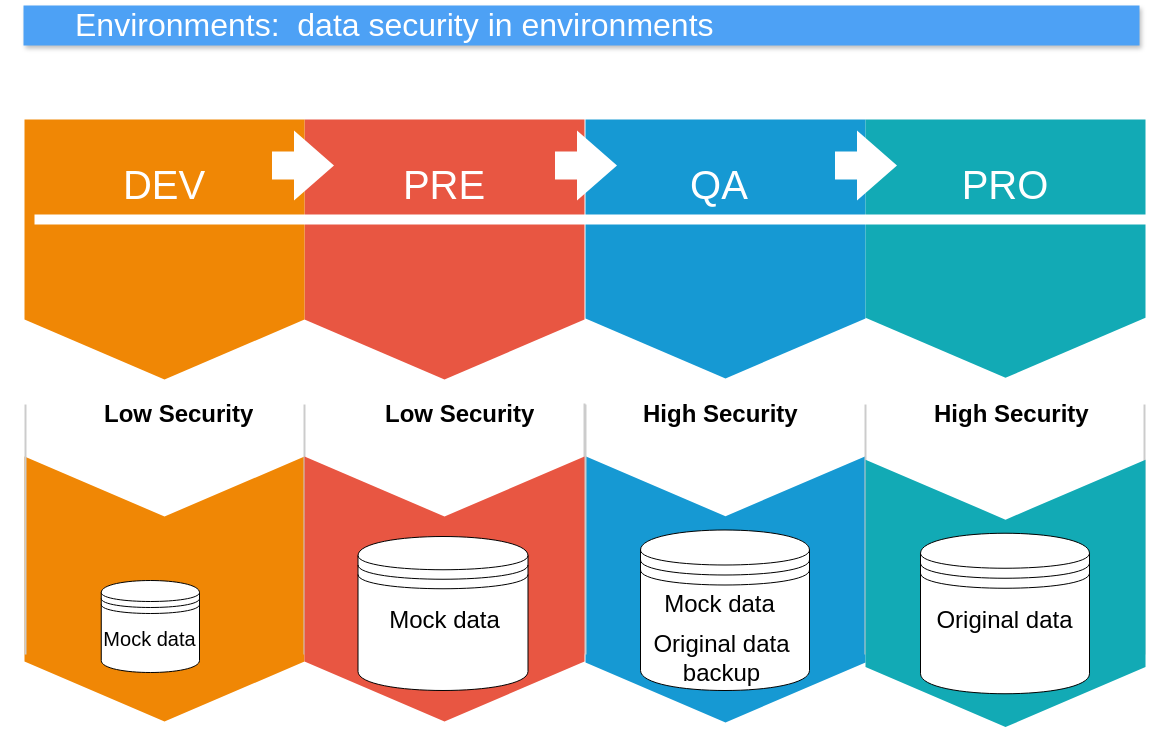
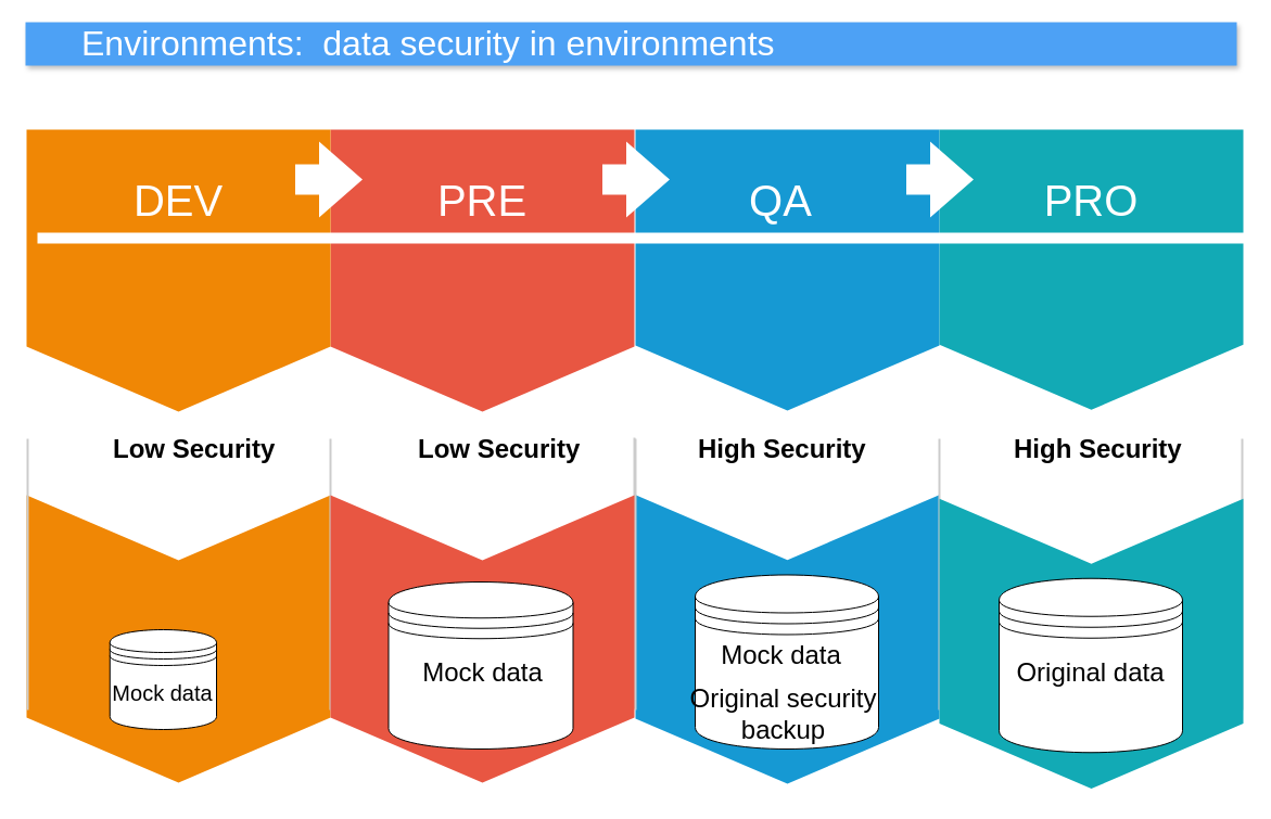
  <mxCell id="0" />
  <mxCell id="1" style="" parent="0" />
  <mxCell id="2" value="" style="html=1;shadow=0;dashed=0;align=center;verticalAlign=middle;shape=mxgraph.arrows2.arrow;dy=0;dx=60;notch=60;rounded=1;strokeWidth=1;fillColor=#1699D3;fontSize=30;rotation=90;strokeColor=none;" vertex="1" parent="1"><mxGeometry x="591.88" y="448.88" width="266.25" height="280" as="geometry" /></mxCell>
  <mxCell id="3" value="" style="shape=datastore;whiteSpace=wrap;html=1;" vertex="1" parent="1"><mxGeometry x="640" y="529.5" width="169" height="160.5" as="geometry" /></mxCell>
  <mxCell id="4" value="" style="html=1;shadow=0;dashed=0;align=center;verticalAlign=middle;shape=mxgraph.arrows2.arrow;dy=0;dx=60;notch=60;rounded=1;strokeWidth=1;fillColor=#F08705;fontSize=30;rotation=90;strokeColor=none;" vertex="1" parent="1"><mxGeometry x="31.5" y="448.5" width="265" height="280" as="geometry" /></mxCell>
  <mxCell id="5" value="" style="shape=datastore;whiteSpace=wrap;html=1;" vertex="1" parent="1"><mxGeometry x="100.75" y="580" width="98.25" height="92" as="geometry" /></mxCell>
- <mxCell id="6" value="&lt;font style=&quot;font-size: 32px&quot;&gt;Environments:&amp;nbsp;&amp;nbsp;&lt;span class=&quot;tlid-translation translation&quot; lang=&quot;en&quot;&gt;data security in environments&lt;/span&gt;&lt;/font&gt;" style="fillColor=#4DA1F5;strokeColor=none;shadow=1;gradientColor=none;fontSize=14;align=left;spacingLeft=50;fontColor=#ffffff;html=1;" parent="1" vertex="1"><mxGeometry x="23" y="5" width="1116" height="40" as="geometry" /></mxCell>
+ <mxCell id="6" value="&lt;font style=&quot;font-size: 32px&quot;&gt;Environments:&amp;nbsp;&amp;nbsp;&lt;span class=&quot;tlid-translation translation&quot; lang=&quot;en&quot;&gt;data security in environments&lt;/span&gt;&lt;/font&gt;" style="fillColor=#4DA1F5;strokeColor=none;shadow=1;gradientColor=none;fontSize=14;align=left;spacingLeft=50;fontColor=#ffffff;html=1;" parent="1" vertex="1"><mxGeometry x="23" y="20" width="1116" height="40" as="geometry" /></mxCell>
  <mxCell id="7" value="" style="line;strokeWidth=2;direction=south;html=1;rounded=0;shadow=0;dashed=0;fillColor=none;fontFamily=Lucida Console;fontSize=14;align=left;strokeColor=#CCCCCC;" vertex="1" parent="1"><mxGeometry x="1139" y="404" width="10" height="250" as="geometry" /></mxCell>
  <mxCell id="8" value="" style="line;strokeWidth=2;direction=south;html=1;rounded=0;shadow=0;dashed=0;fillColor=none;fontFamily=Lucida Console;fontSize=14;align=left;strokeColor=#CCCCCC;" vertex="1" parent="1"><mxGeometry x="860" y="404" width="10" height="250" as="geometry" /></mxCell>
  <mxCell id="9" value="" style="line;strokeWidth=2;direction=south;html=1;rounded=0;shadow=0;dashed=0;fillColor=none;fontFamily=Lucida Console;fontSize=14;align=left;strokeColor=#CCCCCC;" vertex="1" parent="1"><mxGeometry x="580" y="404" width="10" height="250" as="geometry" /></mxCell>
  <mxCell id="10" value="" style="line;strokeWidth=2;direction=south;html=1;rounded=0;shadow=0;dashed=0;fillColor=none;fontFamily=Lucida Console;fontSize=14;align=left;strokeColor=#CCCCCC;" vertex="1" parent="1"><mxGeometry x="579" y="403" width="10" height="250" as="geometry" /></mxCell>
  <mxCell id="11" value="" style="line;strokeWidth=2;direction=south;html=1;rounded=0;shadow=0;dashed=0;fillColor=none;fontFamily=Lucida Console;fontSize=14;align=left;strokeColor=#CCCCCC;" vertex="1" parent="1"><mxGeometry x="299" y="404" width="10" height="250" as="geometry" /></mxCell>
  <mxCell id="12" value="" style="line;strokeWidth=2;direction=south;html=1;rounded=0;shadow=0;dashed=0;fillColor=none;fontFamily=Lucida Console;fontSize=14;align=left;strokeColor=#CCCCCC;" vertex="1" parent="1"><mxGeometry x="20" y="404" width="10" height="250" as="geometry" /></mxCell>
  <mxCell id="13" value="" style="html=1;shadow=0;dashed=0;align=center;verticalAlign=middle;shape=mxgraph.arrows2.arrow;dy=0;dx=60;notch=0;rounded=1;strokeWidth=1;fillColor=#E85642;fontSize=30;rotation=90;strokeColor=none;" vertex="1" parent="1"><mxGeometry x="314" y="109" width="260" height="280" as="geometry" /></mxCell>
  <mxCell id="14" value="" style="html=1;shadow=0;dashed=0;align=center;verticalAlign=middle;shape=mxgraph.arrows2.arrow;dy=0;dx=60;notch=0;rounded=1;strokeWidth=1;fillColor=#f08705;fontSize=30;rotation=90;strokeColor=none;" vertex="1" parent="1"><mxGeometry x="34" y="109" width="260" height="280" as="geometry" /></mxCell>
  <mxCell id="15" value="" style="html=1;shadow=0;dashed=0;align=center;verticalAlign=middle;shape=mxgraph.arrows2.arrow;dy=0;dx=60;notch=0;rounded=1;strokeWidth=1;fillColor=#1699D3;fontSize=30;rotation=90;strokeColor=none;" vertex="1" parent="1"><mxGeometry x="595.5" y="108.5" width="259" height="280" as="geometry" /></mxCell>
  <mxCell id="16" value="" style="html=1;shadow=0;dashed=0;align=center;verticalAlign=middle;shape=mxgraph.arrows2.arrow;dy=0;dx=60;notch=0;rounded=1;strokeWidth=1;fillColor=#12AAB5;fontSize=30;rotation=90;strokeColor=none;" vertex="1" parent="1"><mxGeometry x="875.88" y="108.13" width="258.25" height="280" as="geometry" /></mxCell>
  <mxCell id="17" value="" style="html=1;shadow=0;dashed=0;align=center;verticalAlign=middle;shape=mxgraph.arrows2.arrow;dy=0;dx=60;notch=60;rounded=1;strokeWidth=1;fillColor=#E85642;fontSize=30;rotation=90;strokeColor=none;" vertex="1" parent="1"><mxGeometry x="311.5" y="448.5" width="265" height="280" as="geometry" /></mxCell>
  <mxCell id="18" value="" style="html=1;shadow=0;dashed=0;align=center;verticalAlign=middle;shape=mxgraph.arrows2.arrow;dy=0;dx=60;notch=60;rounded=1;strokeWidth=1;fillColor=#12AAB5;fontSize=30;rotation=90;strokeColor=none;" vertex="1" parent="1"><mxGeometry x="871.32" y="452.82" width="267.38" height="280" as="geometry" /></mxCell>
  <mxCell id="19" value="" style="html=1;shadow=0;dashed=0;align=center;verticalAlign=middle;shape=mxgraph.arrows2.arrow;dy=0.6;dx=40;notch=0;rounded=0;strokeWidth=1;fontFamily=Lucida Console;fontSize=30;strokeColor=none;" vertex="1" parent="1"><mxGeometry x="271.5" y="130" width="62" height="70" as="geometry" /></mxCell>
  <mxCell id="20" value="" style="html=1;shadow=0;dashed=0;align=center;verticalAlign=middle;shape=mxgraph.arrows2.arrow;dy=0.6;dx=40;notch=0;rounded=0;strokeWidth=1;fontFamily=Lucida Console;fontSize=30;strokeColor=none;" vertex="1" parent="1"><mxGeometry x="554.5" y="130" width="62" height="70" as="geometry" /></mxCell>
  <mxCell id="21" value="" style="html=1;shadow=0;dashed=0;align=center;verticalAlign=middle;shape=mxgraph.arrows2.arrow;dy=0.6;dx=40;notch=0;rounded=0;strokeWidth=1;fontFamily=Lucida Console;fontSize=30;strokeColor=none;" vertex="1" parent="1"><mxGeometry x="834.5" y="130" width="62" height="70" as="geometry" /></mxCell>
  <mxCell id="22" value="" style="whiteSpace=wrap;html=1;rounded=0;shadow=0;dashed=0;strokeColor=none;strokeWidth=1;fillColor=#FFFFFF;fontFamily=Lucida Console;fontSize=14;align=left;" vertex="1" parent="1"><mxGeometry x="34" y="214" width="1115" height="10" as="geometry" /></mxCell>
  <mxCell id="23" value="DEV" style="text;html=1;strokeColor=none;fillColor=none;align=center;verticalAlign=middle;whiteSpace=wrap;rounded=0;shadow=0;dashed=0;fontSize=40;fontFamily=Helvetica;fontColor=#FFFFFF;fontStyle=0" vertex="1" parent="1"><mxGeometry x="24" y="154" width="280" height="60" as="geometry" /></mxCell>
  <mxCell id="24" value="PRE" style="text;html=1;strokeColor=none;fillColor=none;align=center;verticalAlign=middle;whiteSpace=wrap;rounded=0;shadow=0;dashed=0;fontSize=40;fontFamily=Helvetica;fontColor=#FFFFFF;fontStyle=0" vertex="1" parent="1"><mxGeometry x="304" y="154" width="280" height="60" as="geometry" /></mxCell>
  <mxCell id="25" value="PRO" style="text;html=1;strokeColor=none;fillColor=none;align=center;verticalAlign=middle;whiteSpace=wrap;rounded=0;shadow=0;dashed=0;fontSize=40;fontFamily=Helvetica;fontColor=#FFFFFF;fontStyle=0" vertex="1" parent="1"><mxGeometry x="865" y="154" width="280" height="60" as="geometry" /></mxCell>
  <mxCell id="26" value="&lt;h1 style=&quot;font-size: 20px;&quot;&gt;&lt;font style=&quot;font-weight: normal; font-size: 20px;&quot;&gt;Mock data&lt;/font&gt;&lt;/h1&gt;&lt;p style=&quot;font-size: 20px;&quot;&gt;&lt;br style=&quot;font-size: 20px;&quot;&gt;&lt;/p&gt;" style="text;html=1;strokeColor=none;fillColor=none;spacing=5;spacingTop=-20;whiteSpace=wrap;overflow=hidden;rounded=0;shadow=0;dashed=0;fontFamily=Helvetica;fontSize=20;align=center;" vertex="1" parent="1"><mxGeometry x="47.38" y="624" width="205" height="40" as="geometry" /></mxCell>
  <mxCell id="27" value="QA" style="text;html=1;strokeColor=none;fillColor=none;align=center;verticalAlign=middle;whiteSpace=wrap;rounded=0;shadow=0;dashed=0;fontSize=40;fontFamily=Helvetica;fontColor=#FFFFFF;fontStyle=0" vertex="1" parent="1"><mxGeometry x="579" y="154" width="280" height="60" as="geometry" /></mxCell>
  <mxCell id="28" value="&lt;h1&gt;&lt;font style=&quot;font-weight: normal&quot;&gt;Mock data&lt;/font&gt;&lt;/h1&gt;&lt;p&gt;&lt;br&gt;&lt;/p&gt;" style="text;html=1;strokeColor=none;fillColor=none;spacing=5;spacingTop=-20;whiteSpace=wrap;overflow=hidden;rounded=0;shadow=0;dashed=0;fontFamily=Helvetica;fontSize=12;align=center;" vertex="1" parent="1"><mxGeometry x="616.5" y="584" width="205" height="40" as="geometry" /></mxCell>
- <mxCell id="29" value="&lt;h1&gt;&lt;span style=&quot;font-weight: 400&quot;&gt;Original data&lt;br&gt;backup&lt;/span&gt;&lt;/h1&gt;" style="text;html=1;strokeColor=none;fillColor=none;spacing=5;spacingTop=-20;whiteSpace=wrap;overflow=hidden;rounded=0;shadow=0;dashed=0;fontFamily=Helvetica;fontSize=12;align=center;" vertex="1" parent="1"><mxGeometry x="618.5" y="624" width="205" height="66" as="geometry" /></mxCell>
+ <mxCell id="29" value="&lt;h1&gt;&lt;span style=&quot;font-weight: 400&quot;&gt;Original security&lt;br&gt;backup&lt;/span&gt;&lt;/h1&gt;" style="text;html=1;strokeColor=none;fillColor=none;spacing=5;spacingTop=-20;whiteSpace=wrap;overflow=hidden;rounded=0;shadow=0;dashed=0;fontFamily=Helvetica;fontSize=12;align=center;" vertex="1" parent="1"><mxGeometry x="618.5" y="624" width="205" height="66" as="geometry" /></mxCell>
  <mxCell id="30" value="&lt;h1 style=&quot;text-align: center&quot;&gt;High Security&lt;br&gt;&lt;/h1&gt;" style="text;html=1;strokeColor=none;fillColor=none;spacing=5;spacingTop=-20;whiteSpace=wrap;overflow=hidden;rounded=0;" vertex="1" parent="1"><mxGeometry x="637.5" y="394" width="175" height="41" as="geometry" /></mxCell>
  <mxCell id="31" value="&lt;h1 style=&quot;text-align: center&quot;&gt;High Security&lt;br&gt;&lt;/h1&gt;" style="text;html=1;strokeColor=none;fillColor=none;spacing=5;spacingTop=-20;whiteSpace=wrap;overflow=hidden;rounded=0;" vertex="1" parent="1"><mxGeometry x="929" y="394" width="175" height="41" as="geometry" /></mxCell>
  <mxCell id="32" value="&lt;h1 style=&quot;text-align: center&quot;&gt;Low Security&lt;br&gt;&lt;/h1&gt;" style="text;html=1;strokeColor=none;fillColor=none;spacing=5;spacingTop=-20;whiteSpace=wrap;overflow=hidden;rounded=0;" vertex="1" parent="1"><mxGeometry x="379.5" y="394" width="175" height="41" as="geometry" /></mxCell>
  <mxCell id="33" value="&lt;h1 style=&quot;text-align: center&quot;&gt;Low Security&lt;br&gt;&lt;/h1&gt;" style="text;html=1;strokeColor=none;fillColor=none;spacing=5;spacingTop=-20;whiteSpace=wrap;overflow=hidden;rounded=0;" vertex="1" parent="1"><mxGeometry x="99" y="394" width="175" height="41" as="geometry" /></mxCell>
  <mxCell id="34" value="" style="shape=datastore;whiteSpace=wrap;html=1;" vertex="1" parent="1"><mxGeometry x="357.5" y="536" width="170" height="154" as="geometry" /></mxCell>
  <mxCell id="35" value="&lt;h1&gt;&lt;font style=&quot;font-weight: normal&quot;&gt;Mock data&lt;/font&gt;&lt;/h1&gt;&lt;p&gt;&lt;br&gt;&lt;/p&gt;" style="text;html=1;strokeColor=none;fillColor=none;spacing=5;spacingTop=-20;whiteSpace=wrap;overflow=hidden;rounded=0;shadow=0;dashed=0;fontFamily=Helvetica;fontSize=12;align=center;" vertex="1" parent="1"><mxGeometry x="341.5" y="600" width="205" height="40" as="geometry" /></mxCell>
  <mxCell id="36" value="" style="shape=datastore;whiteSpace=wrap;html=1;" vertex="1" parent="1"><mxGeometry x="920" y="532.75" width="169" height="160.5" as="geometry" /></mxCell>
  <mxCell id="37" value="&lt;h1&gt;&lt;span style=&quot;font-weight: 400&quot;&gt;Original data&lt;/span&gt;&lt;/h1&gt;" style="text;html=1;strokeColor=none;fillColor=none;spacing=5;spacingTop=-20;whiteSpace=wrap;overflow=hidden;rounded=0;shadow=0;dashed=0;fontFamily=Helvetica;fontSize=12;align=center;" vertex="1" parent="1"><mxGeometry x="902" y="600" width="205" height="40" as="geometry" /></mxCell>
